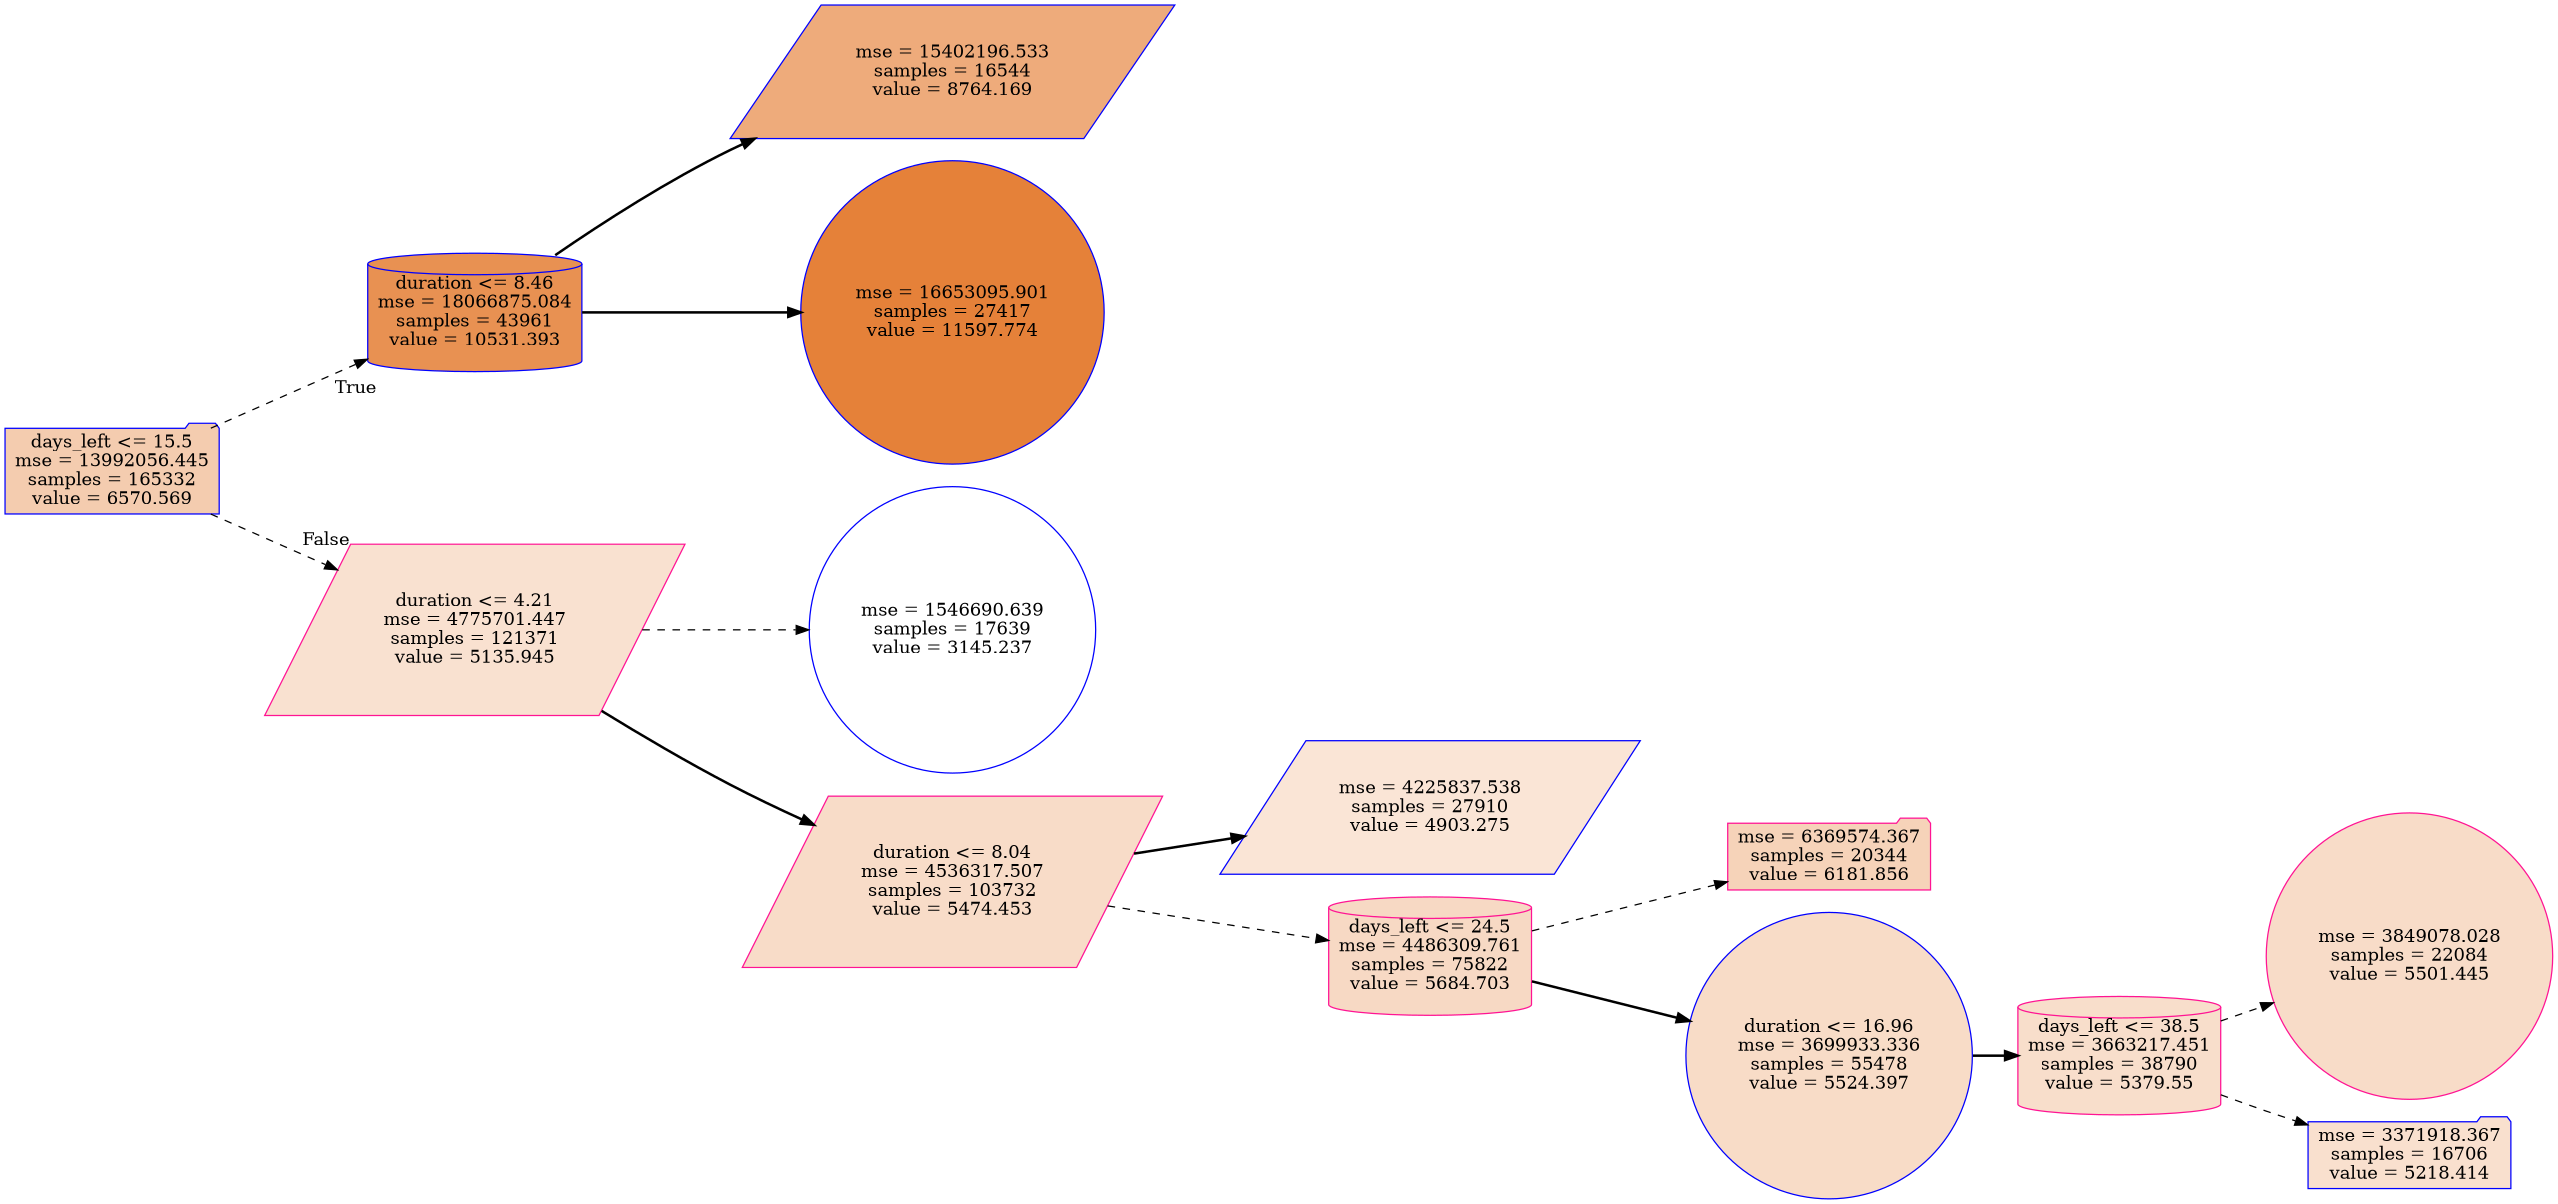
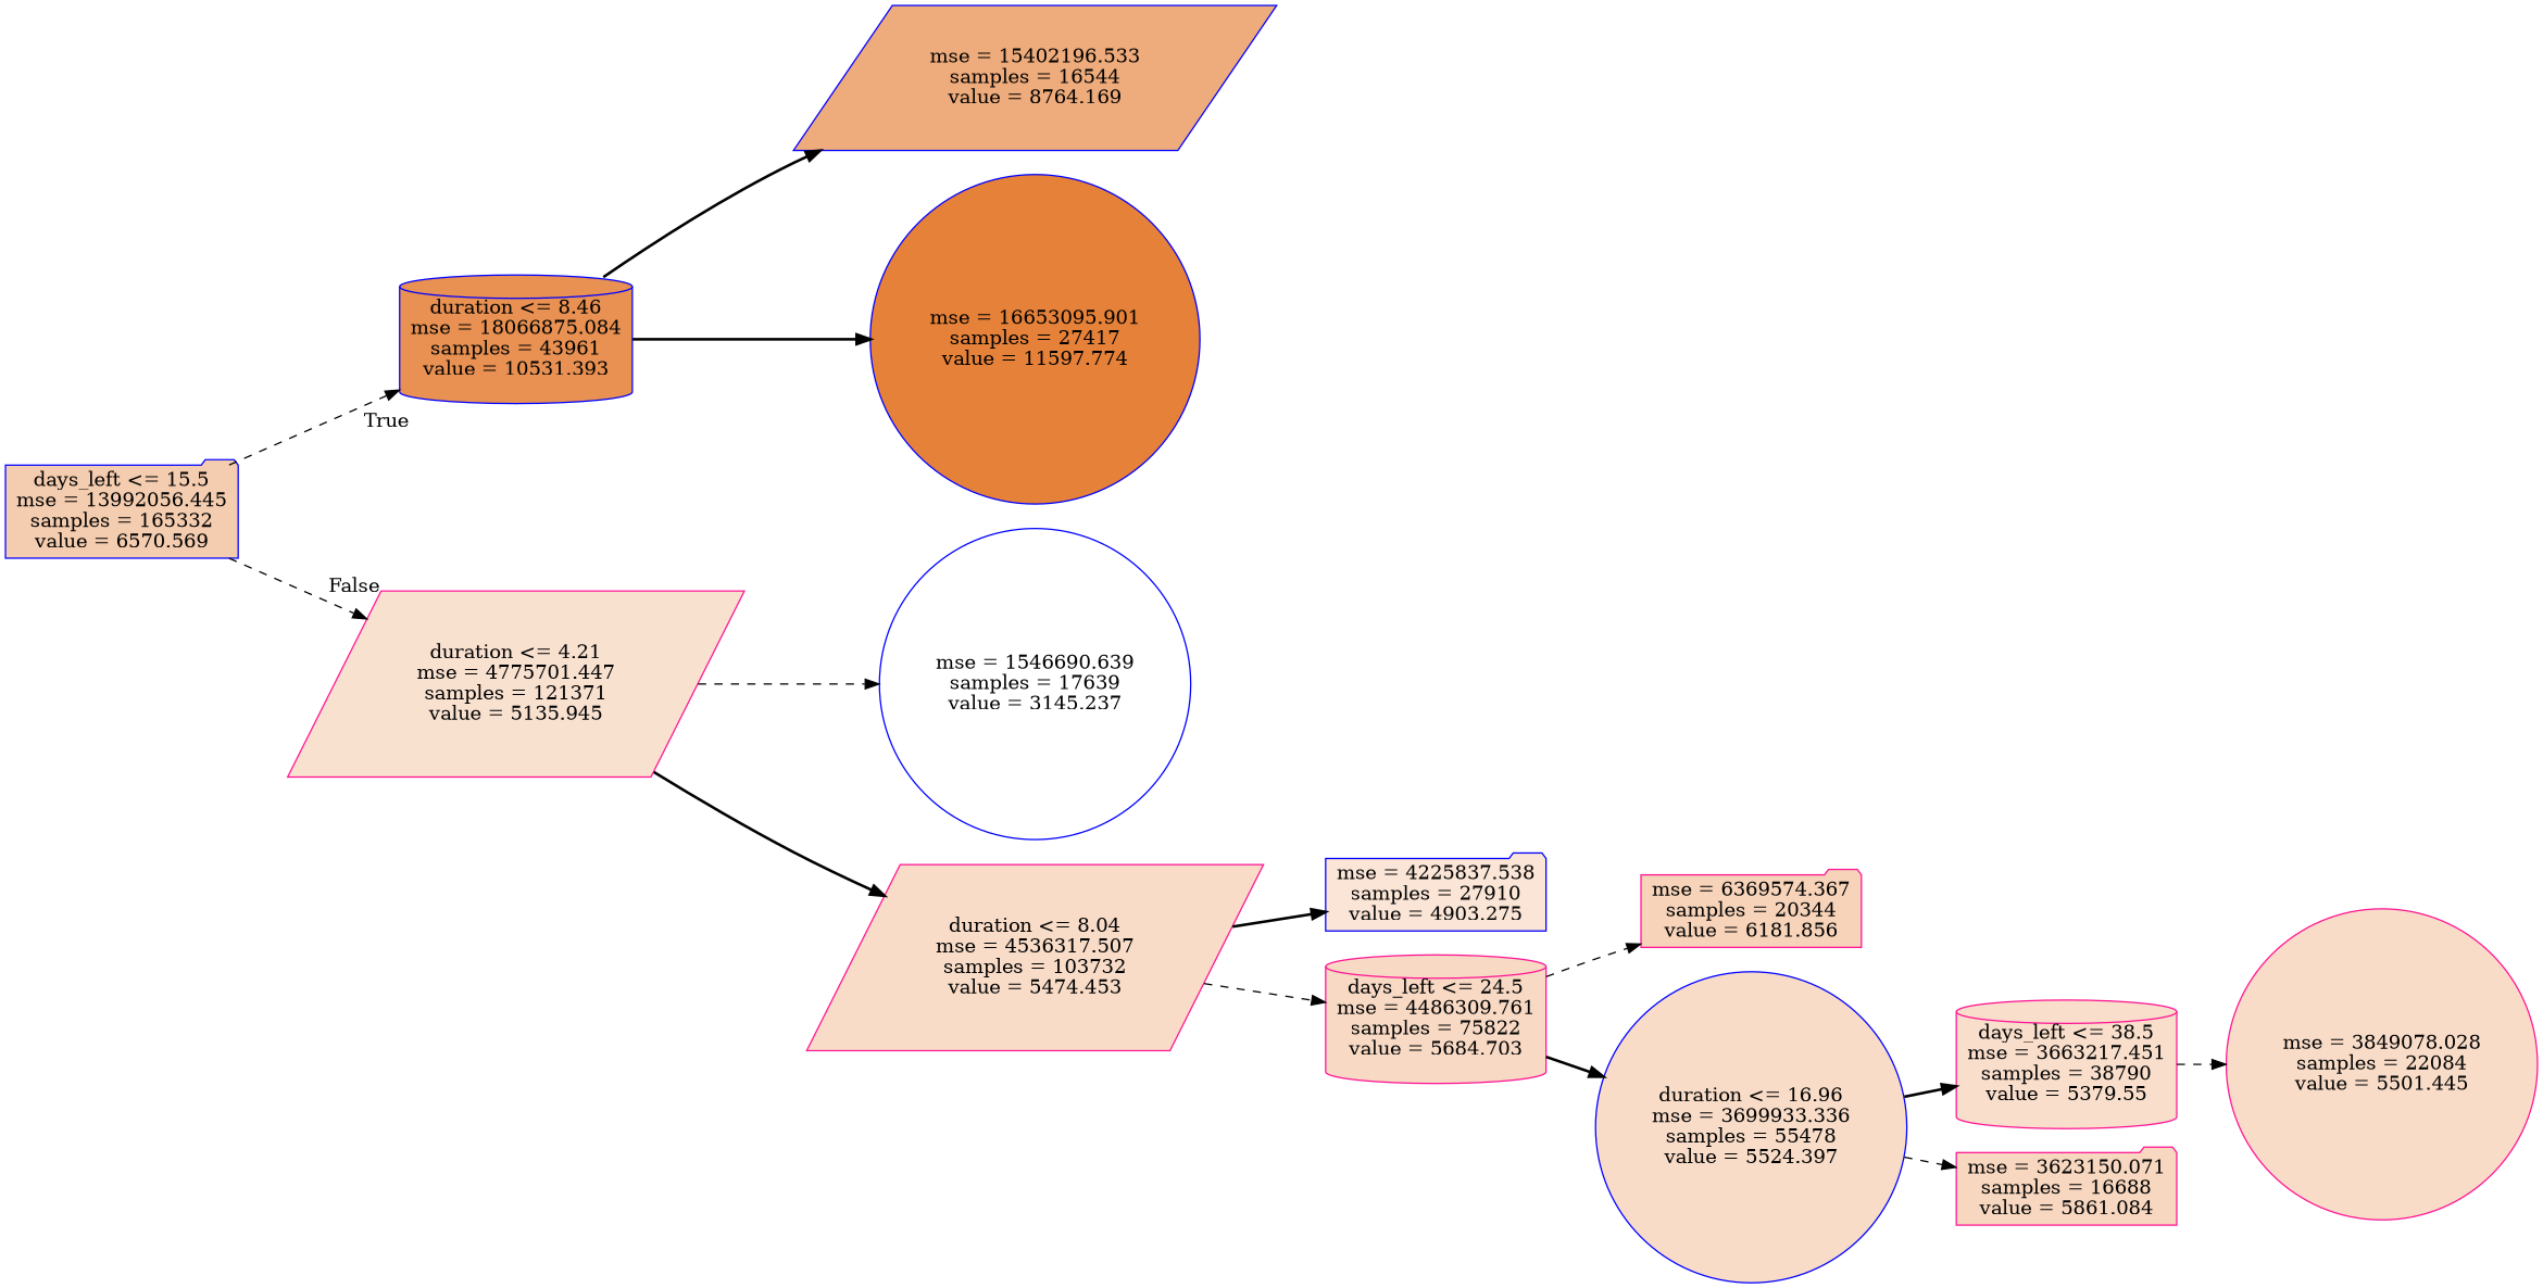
  digraph {
    rankdir=LR
    node [color=blue fillcolor="#f8dcc8" shape=folder style=filled]
    edge [style=dashed]
    n1 [fillcolor="#f4ccaf" label="days_left <= 15.5\nmse = 13992056.445\nsamples = 165332\nvalue = 6570.569"]
    n2 [fillcolor="#e89152" label="duration <= 8.46\nmse = 18066875.084\nsamples = 43961\nvalue = 10531.393" shape=cylinder]
    n3 [color=deeppink fillcolor="#f9e1d0" label="duration <= 4.21\nmse = 4775701.447\nsamples = 121371\nvalue = 5135.945" shape=parallelogram]
    n4 [fillcolor="#eeab7b" label="mse = 15402196.533\nsamples = 16544\nvalue = 8764.169" shape=parallelogram]
    n5 [fillcolor="#e58139" label="mse = 16653095.901\nsamples = 27417\nvalue = 11597.774" shape=circle]
    n6 [fillcolor="#ffffff" label="mse = 1546690.639\nsamples = 17639\nvalue = 3145.237" shape=circle]
    n7 [color=deeppink label="duration <= 8.04\nmse = 4536317.507\nsamples = 103732\nvalue = 5474.453" shape=parallelogram]
-   n8 [fillcolor="#fae5d6" label="mse = 4225837.538\nsamples = 27910\nvalue = 4903.275" shape=parallelogram]
+   n8 [fillcolor="#fae5d6" label="mse = 4225837.538\nsamples = 27910\nvalue = 4903.275"]
    n9 [color=deeppink fillcolor="#f7d9c4" label="days_left <= 24.5\nmse = 4486309.761\nsamples = 75822\nvalue = 5684.703" shape=cylinder]
    n10 [color=deeppink fillcolor="#f6d3b9" label="mse = 6369574.367\nsamples = 20344\nvalue = 6181.856"]
    n11 [fillcolor="#f8dcc7" label="duration <= 16.96\nmse = 3699933.336\nsamples = 55478\nvalue = 5524.397" shape=circle]
    n12 [color=deeppink fillcolor="#f8decb" label="days_left <= 38.5\nmse = 3663217.451\nsamples = 38790\nvalue = 5379.55" shape=cylinder]
+   n13 [color=deeppink fillcolor="#f7d7bf" label="mse = 3623150.071\nsamples = 16688\nvalue = 5861.084"]
    n14 [color=deeppink label="mse = 3849078.028\nsamples = 22084\nvalue = 5501.445" shape=circle]
-   n15 [fillcolor="#f9e0ce" label="mse = 3371918.367\nsamples = 16706\nvalue = 5218.414"]
    n1 -> n2 [headlabel=True labelangle=45 labeldistance=2.5]
    n1 -> n3 [headlabel=False labelangle=-45 labeldistance=2.5]
    n2 -> n4 [style=bold]
    n2 -> n5 [style=bold]
    n3 -> n6
    n3 -> n7 [style=bold]
    n7 -> n8 [style=bold]
    n7 -> n9
    n9 -> n10
    n9 -> n11 [style=bold]
    n11 -> n12 [style=bold]
+   n11 -> n13
    n12 -> n14
-   n12 -> n15
  }
